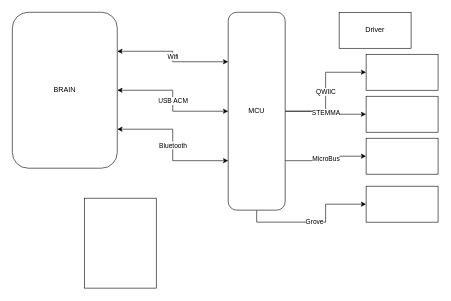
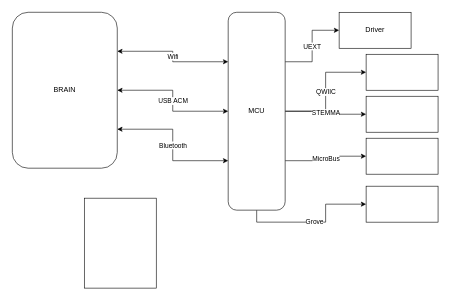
  <mxCell id="0" />
  <mxCell id="1" parent="0" />
  <mxCell id="2" value="Wifi" style="edgeStyle=orthogonalEdgeStyle;rounded=0;orthogonalLoop=1;jettySize=auto;html=1;exitX=1;exitY=0.25;exitDx=0;exitDy=0;entryX=0;entryY=0.25;entryDx=0;entryDy=0;startArrow=classic;startFill=1;" edge="1" parent="1" source="4" target="10"><mxGeometry relative="1" as="geometry" /></mxCell>
  <mxCell id="3" value="Bluetooth" style="edgeStyle=orthogonalEdgeStyle;rounded=0;orthogonalLoop=1;jettySize=auto;html=1;exitX=1;exitY=0.75;exitDx=0;exitDy=0;entryX=0;entryY=0.75;entryDx=0;entryDy=0;startArrow=classic;startFill=1;" edge="1" parent="1" source="4" target="10"><mxGeometry relative="1" as="geometry" /></mxCell>
  <mxCell id="4" value="BRAIN" style="rounded=1;whiteSpace=wrap;html=1;" vertex="1" parent="1"><mxGeometry x="20" y="20" width="175" height="260" as="geometry" /></mxCell>
+ <mxCell id="5" value="UEXT" style="edgeStyle=orthogonalEdgeStyle;rounded=0;orthogonalLoop=1;jettySize=auto;html=1;exitX=1;exitY=0.25;exitDx=0;exitDy=0;entryX=0;entryY=0.5;entryDx=0;entryDy=0;" edge="1" parent="1" source="10" target="11"><mxGeometry relative="1" as="geometry" /></mxCell>
  <mxCell id="6" value="QWIIC" style="edgeStyle=orthogonalEdgeStyle;rounded=0;orthogonalLoop=1;jettySize=auto;html=1;exitX=1;exitY=0.5;exitDx=0;exitDy=0;entryX=0;entryY=0.5;entryDx=0;entryDy=0;" edge="1" parent="1" source="10" target="13"><mxGeometry relative="1" as="geometry" /></mxCell>
  <mxCell id="7" value="STEMMA" style="edgeStyle=orthogonalEdgeStyle;rounded=0;orthogonalLoop=1;jettySize=auto;html=1;exitX=1;exitY=0.5;exitDx=0;exitDy=0;entryX=0;entryY=0.5;entryDx=0;entryDy=0;" edge="1" parent="1" source="10" target="14"><mxGeometry relative="1" as="geometry" /></mxCell>
  <mxCell id="8" value="MicroBus" style="edgeStyle=orthogonalEdgeStyle;rounded=0;orthogonalLoop=1;jettySize=auto;html=1;exitX=1;exitY=0.75;exitDx=0;exitDy=0;entryX=0;entryY=0.5;entryDx=0;entryDy=0;" edge="1" parent="1" source="10" target="15"><mxGeometry relative="1" as="geometry" /></mxCell>
  <mxCell id="9" value="Grove" style="edgeStyle=orthogonalEdgeStyle;rounded=0;orthogonalLoop=1;jettySize=auto;html=1;exitX=0.5;exitY=1;exitDx=0;exitDy=0;entryX=0;entryY=0.5;entryDx=0;entryDy=0;" edge="1" parent="1" source="10" target="16"><mxGeometry relative="1" as="geometry" /></mxCell>
  <mxCell id="10" value="MCU" style="rounded=1;whiteSpace=wrap;html=1;" vertex="1" parent="1"><mxGeometry x="380" y="20" width="95" height="330" as="geometry" /></mxCell>
  <mxCell id="11" value="Driver" style="rounded=0;whiteSpace=wrap;html=1;" vertex="1" parent="1"><mxGeometry x="565" y="20" width="120" height="60" as="geometry" /></mxCell>
  <mxCell id="12" value="USB ACM" style="edgeStyle=orthogonalEdgeStyle;rounded=0;orthogonalLoop=1;jettySize=auto;html=1;exitX=1;exitY=0.5;exitDx=0;exitDy=0;entryX=0;entryY=0.5;entryDx=0;entryDy=0;startArrow=classic;startFill=1;" edge="1" parent="1" source="4" target="10"><mxGeometry relative="1" as="geometry"><mxPoint x="270" y="95" as="sourcePoint" /><mxPoint x="390" y="95" as="targetPoint" /></mxGeometry></mxCell>
  <mxCell id="13" value="" style="rounded=0;whiteSpace=wrap;html=1;" vertex="1" parent="1"><mxGeometry x="610" y="90" width="120" height="60" as="geometry" /></mxCell>
  <mxCell id="14" value="" style="rounded=0;whiteSpace=wrap;html=1;" vertex="1" parent="1"><mxGeometry x="610" y="160" width="120" height="60" as="geometry" /></mxCell>
  <mxCell id="15" value="" style="rounded=0;whiteSpace=wrap;html=1;" vertex="1" parent="1"><mxGeometry x="610" y="230" width="120" height="60" as="geometry" /></mxCell>
  <mxCell id="16" value="" style="rounded=0;whiteSpace=wrap;html=1;" vertex="1" parent="1"><mxGeometry x="610" y="310" width="120" height="60" as="geometry" /></mxCell>
  <mxCell id="17" value="" style="rounded=0;whiteSpace=wrap;html=1;" vertex="1" parent="1"><mxGeometry x="140" y="330" width="120" height="150" as="geometry" /></mxCell>
